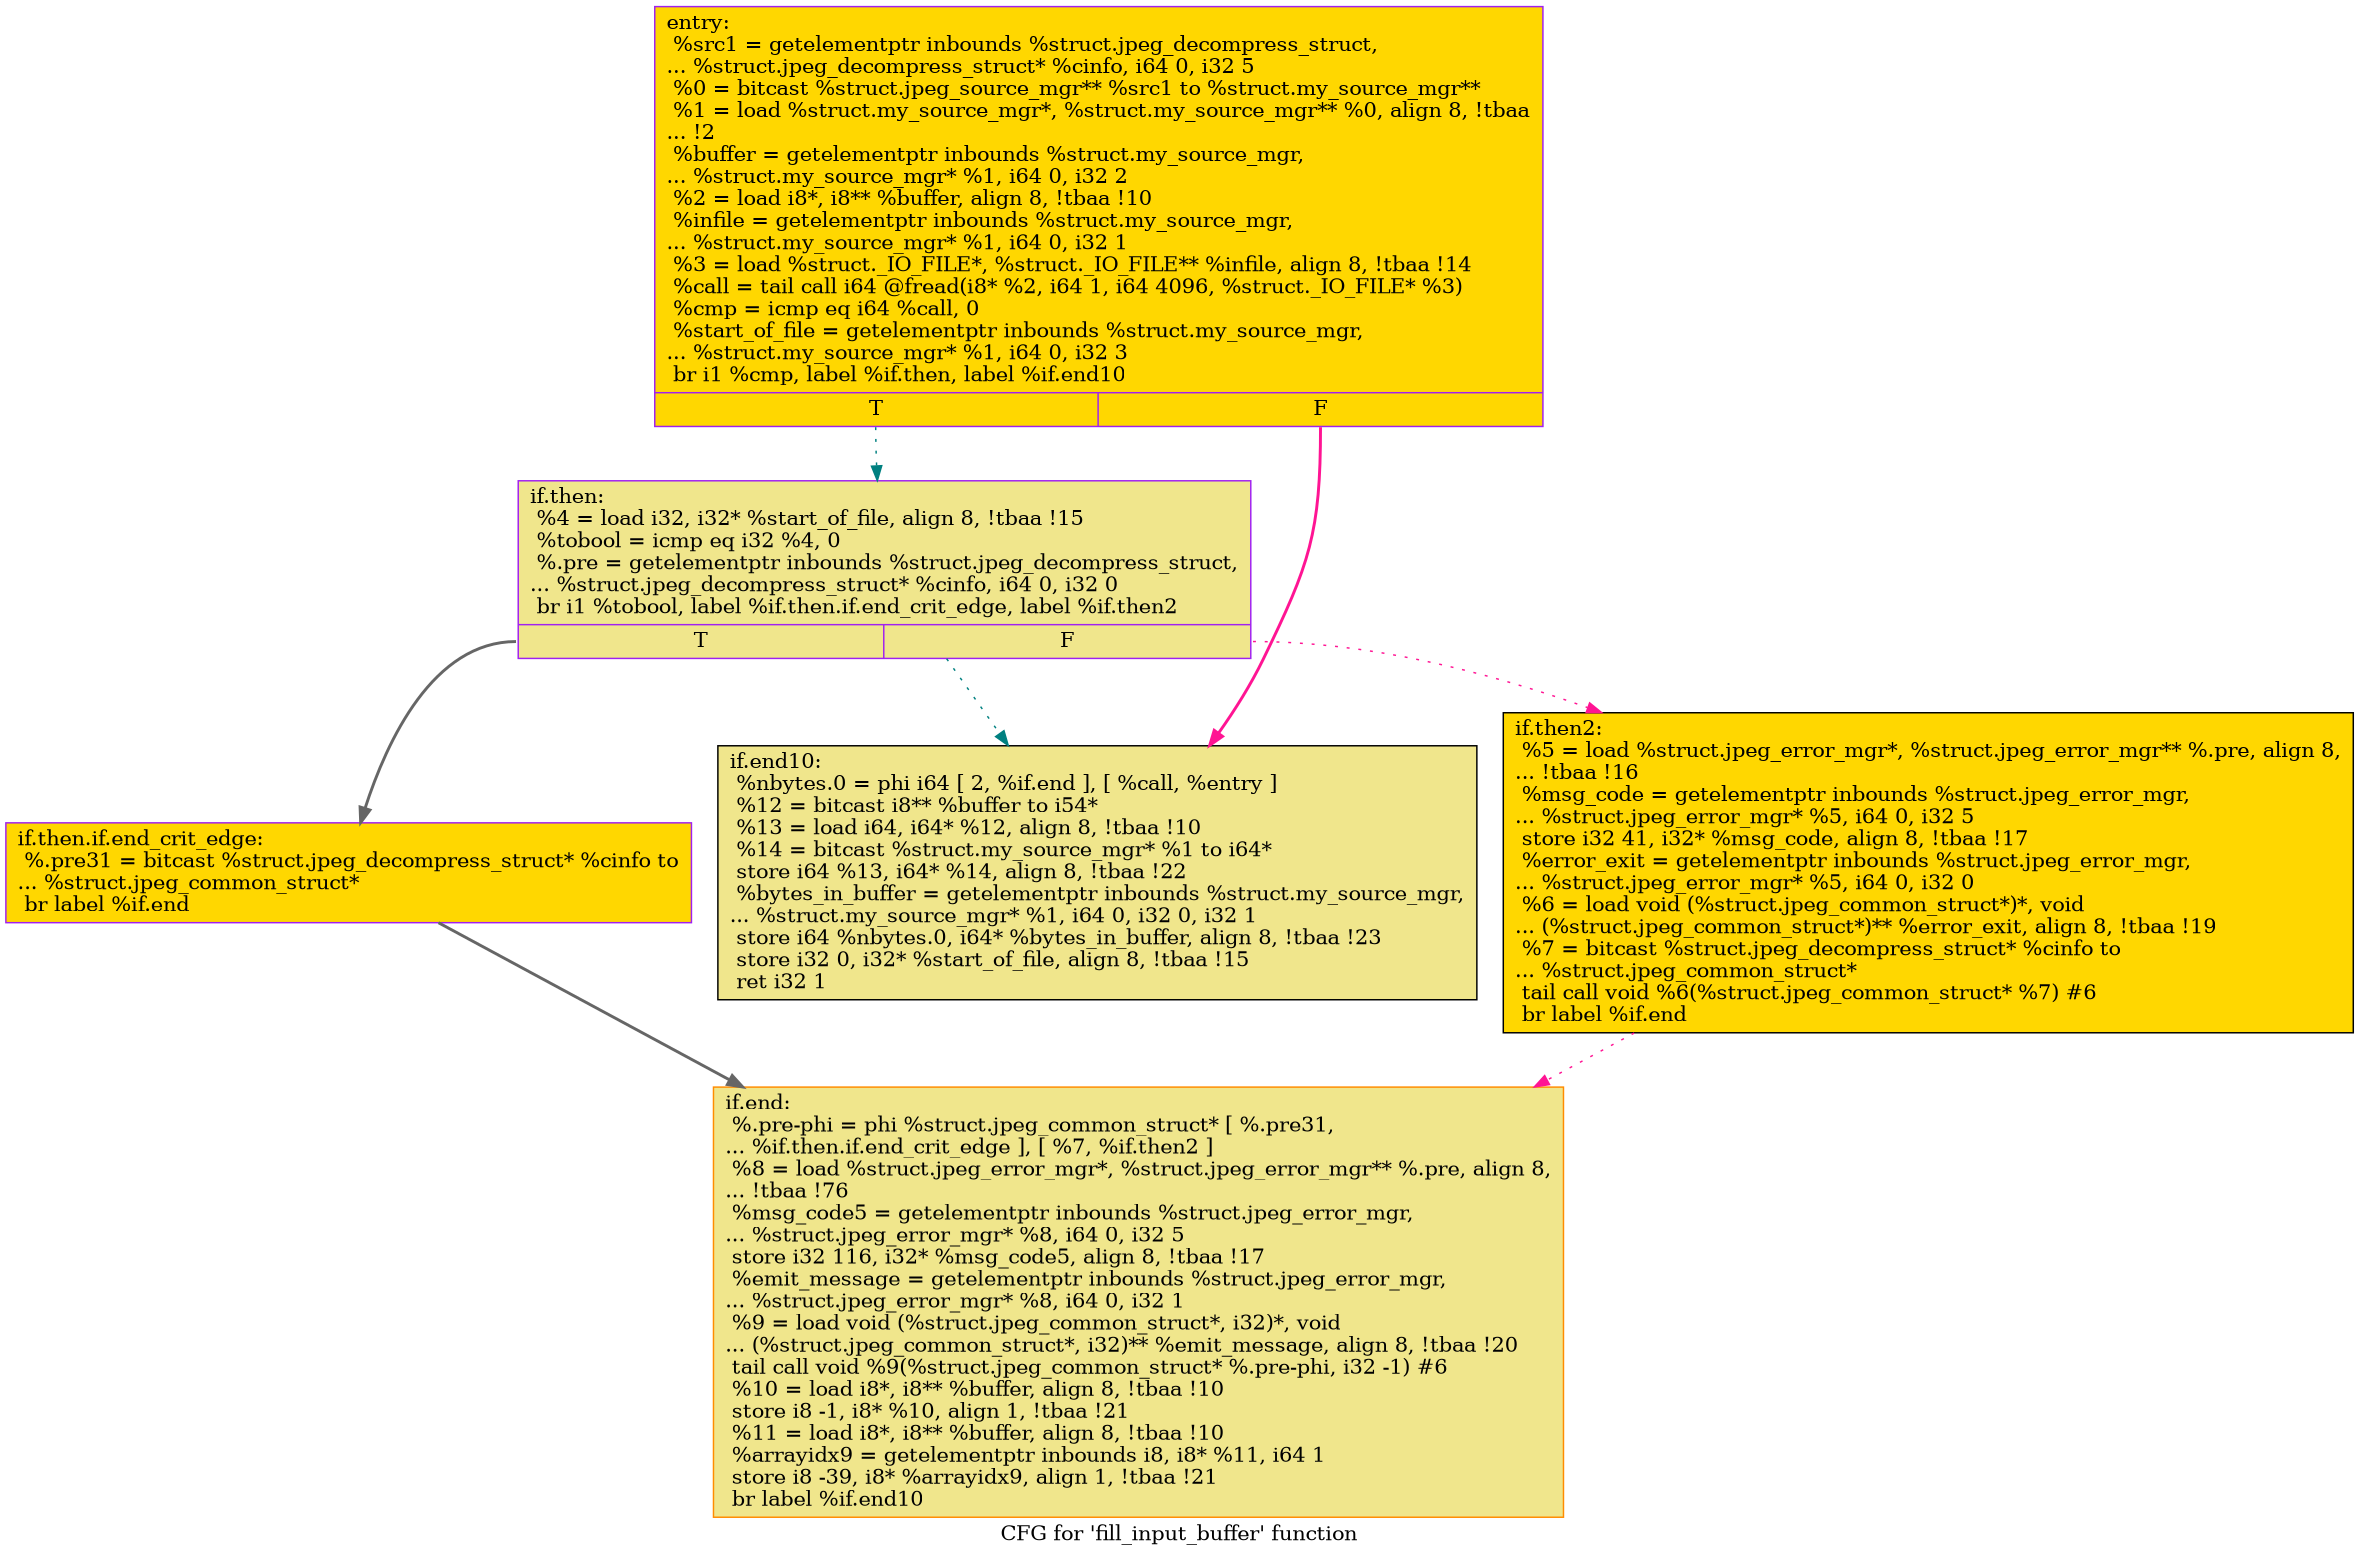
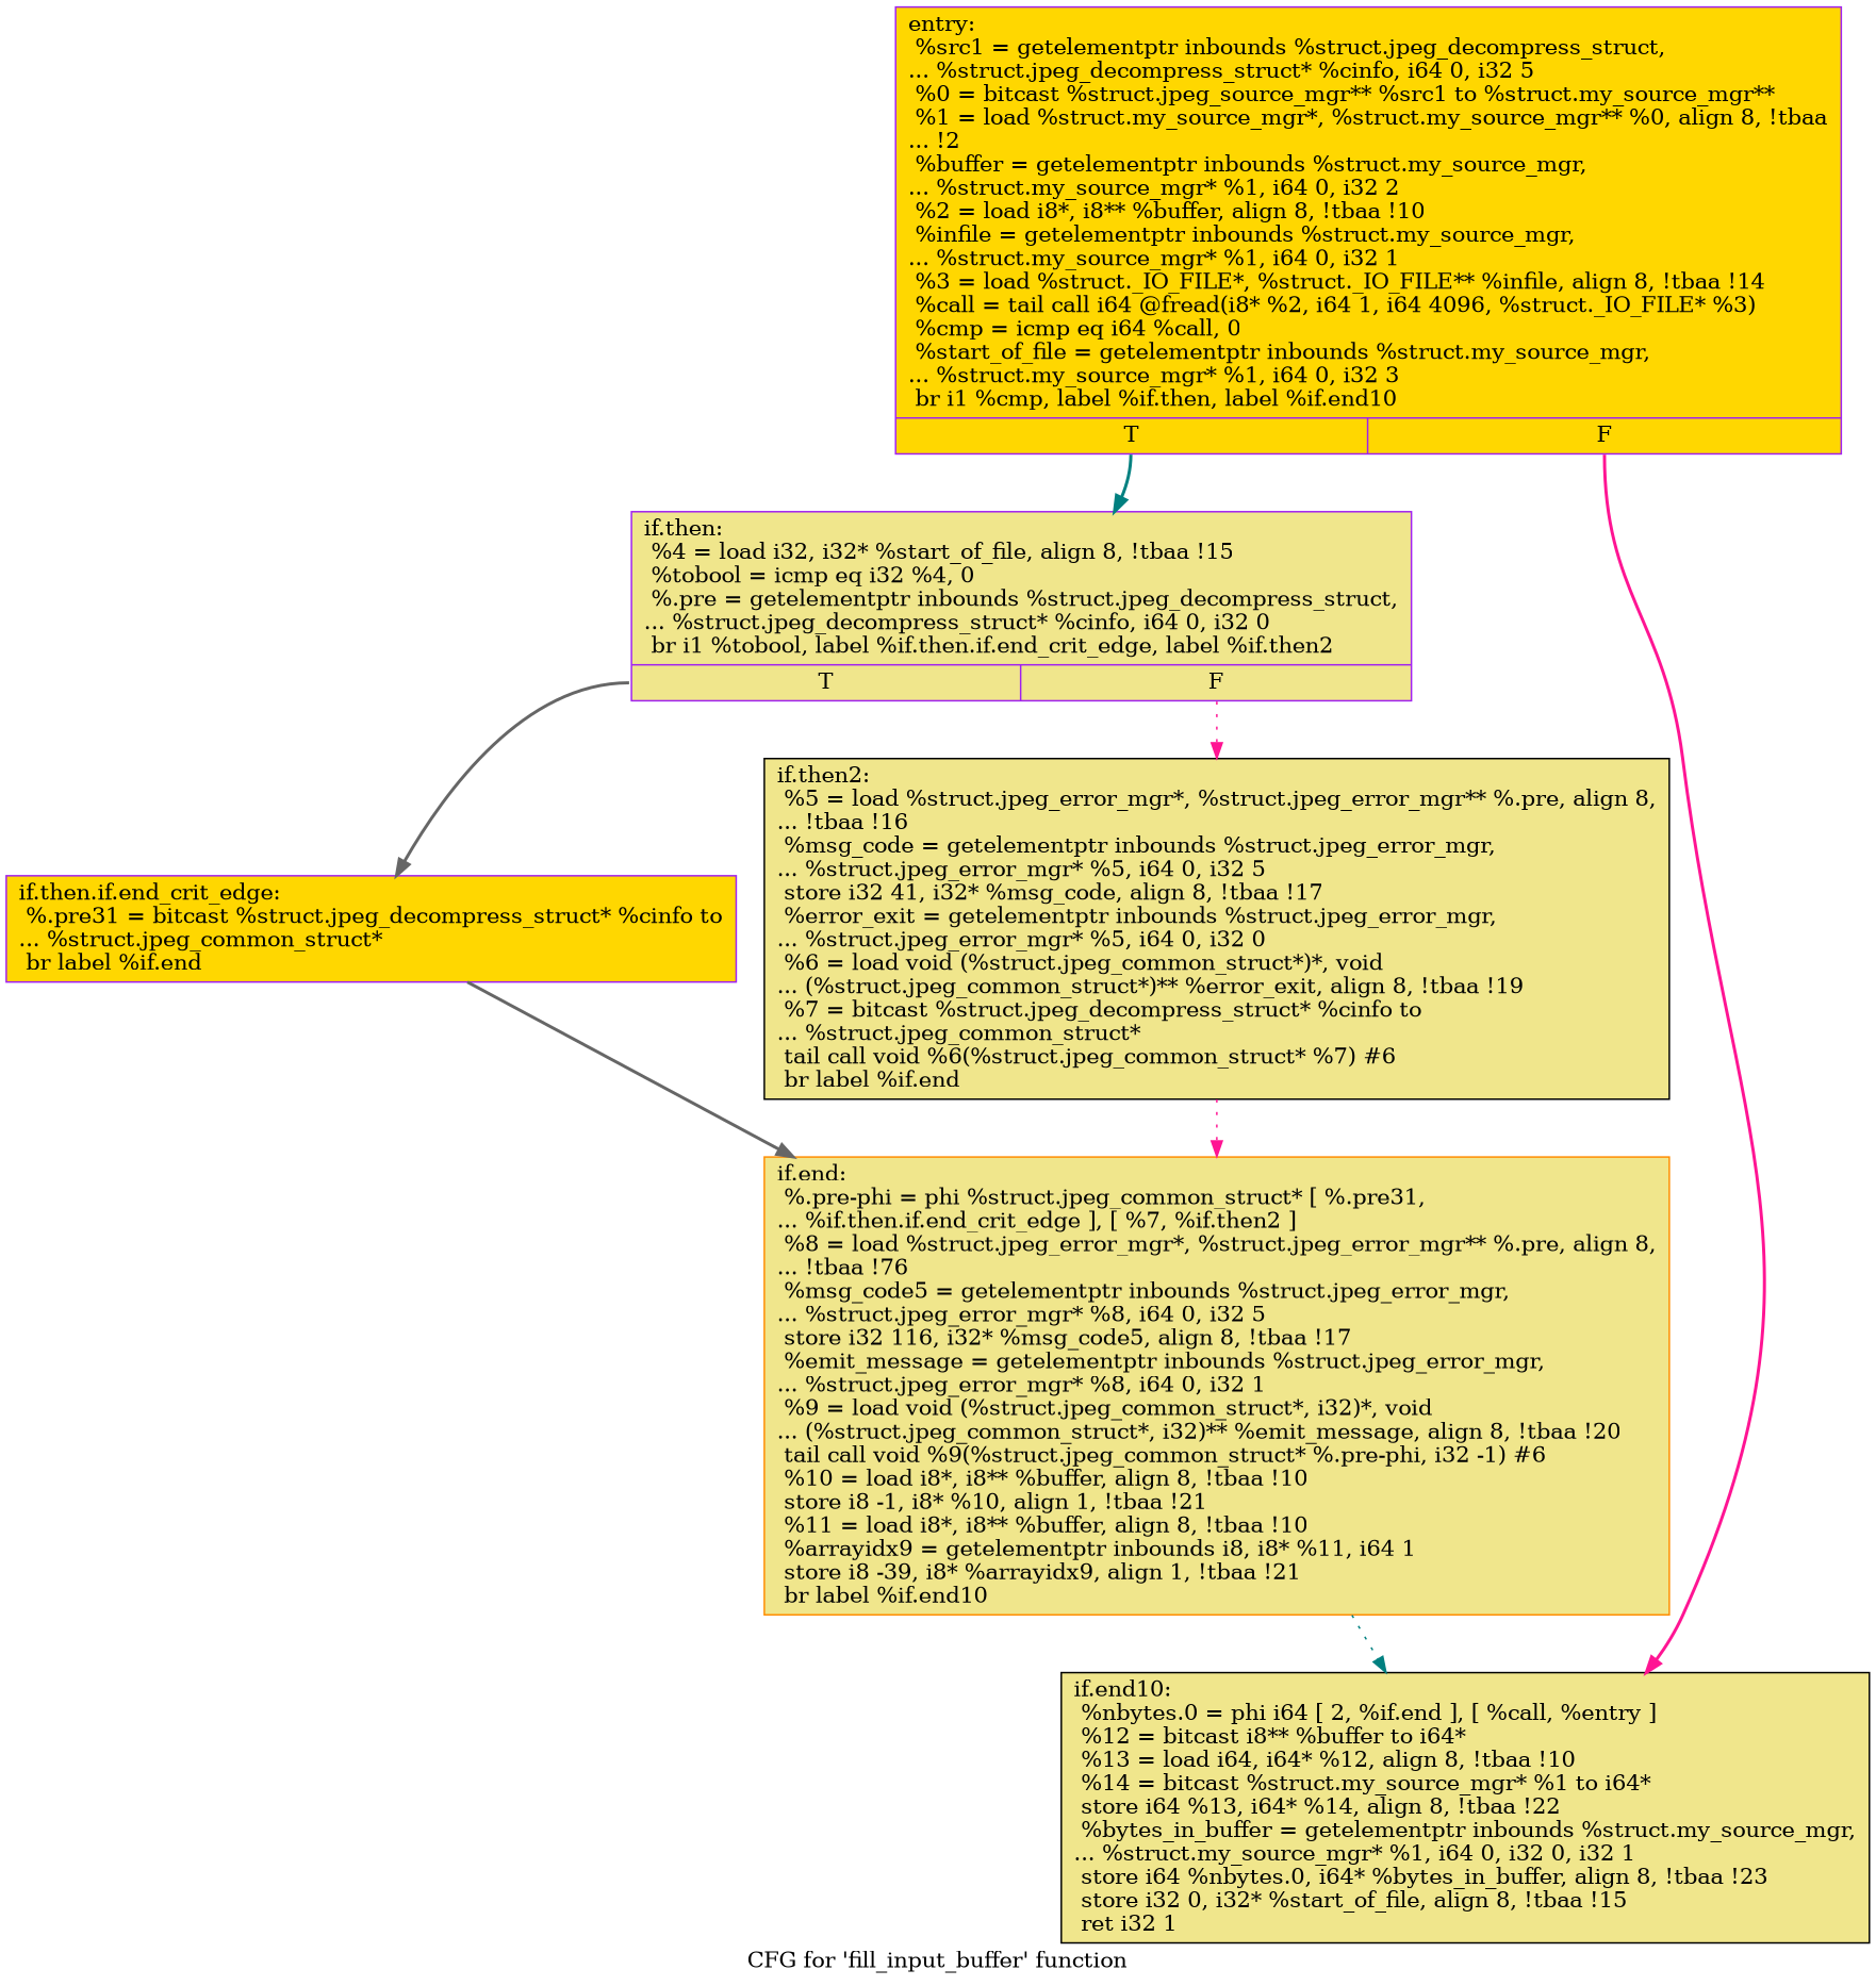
  digraph {
    label="CFG for 'fill_input_buffer' function"
    node [color=purple fillcolor=gold shape=record style=filled]
    edge [color=deeppink style=bold]
    n1 [label="{entry:\l  %src1 = getelementptr inbounds %struct.jpeg_decompress_struct,\l... %struct.jpeg_decompress_struct* %cinfo, i64 0, i32 5\l  %0 = bitcast %struct.jpeg_source_mgr** %src1 to %struct.my_source_mgr**\l  %1 = load %struct.my_source_mgr*, %struct.my_source_mgr** %0, align 8, !tbaa\l... !2\l  %buffer = getelementptr inbounds %struct.my_source_mgr,\l... %struct.my_source_mgr* %1, i64 0, i32 2\l  %2 = load i8*, i8** %buffer, align 8, !tbaa !10\l  %infile = getelementptr inbounds %struct.my_source_mgr,\l... %struct.my_source_mgr* %1, i64 0, i32 1\l  %3 = load %struct._IO_FILE*, %struct._IO_FILE** %infile, align 8, !tbaa !14\l  %call = tail call i64 @fread(i8* %2, i64 1, i64 4096, %struct._IO_FILE* %3)\l  %cmp = icmp eq i64 %call, 0\l  %start_of_file = getelementptr inbounds %struct.my_source_mgr,\l... %struct.my_source_mgr* %1, i64 0, i32 3\l  br i1 %cmp, label %if.then, label %if.end10\l|{<s0>T|<s1>F}}"]
    n2 [fillcolor=khaki label="{if.then:                                          \l  %4 = load i32, i32* %start_of_file, align 8, !tbaa !15\l  %tobool = icmp eq i32 %4, 0\l  %.pre = getelementptr inbounds %struct.jpeg_decompress_struct,\l... %struct.jpeg_decompress_struct* %cinfo, i64 0, i32 0\l  br i1 %tobool, label %if.then.if.end_crit_edge, label %if.then2\l|{<s0>T|<s1>F}}"]
-   n3 [color=black fillcolor=khaki label="{if.end10:                                         \l  %nbytes.0 = phi i64 [ 2, %if.end ], [ %call, %entry ]\l  %12 = bitcast i8** %buffer to i54*\l  %13 = load i64, i64* %12, align 8, !tbaa !10\l  %14 = bitcast %struct.my_source_mgr* %1 to i64*\l  store i64 %13, i64* %14, align 8, !tbaa !22\l  %bytes_in_buffer = getelementptr inbounds %struct.my_source_mgr,\l... %struct.my_source_mgr* %1, i64 0, i32 0, i32 1\l  store i64 %nbytes.0, i64* %bytes_in_buffer, align 8, !tbaa !23\l  store i32 0, i32* %start_of_file, align 8, !tbaa !15\l  ret i32 1\l}"]
+   n3 [color=black fillcolor=khaki label="{if.end10:                                         \l  %nbytes.0 = phi i64 [ 2, %if.end ], [ %call, %entry ]\l  %12 = bitcast i8** %buffer to i64*\l  %13 = load i64, i64* %12, align 8, !tbaa !10\l  %14 = bitcast %struct.my_source_mgr* %1 to i64*\l  store i64 %13, i64* %14, align 8, !tbaa !22\l  %bytes_in_buffer = getelementptr inbounds %struct.my_source_mgr,\l... %struct.my_source_mgr* %1, i64 0, i32 0, i32 1\l  store i64 %nbytes.0, i64* %bytes_in_buffer, align 8, !tbaa !23\l  store i32 0, i32* %start_of_file, align 8, !tbaa !15\l  ret i32 1\l}"]
    n4 [label="{if.then.if.end_crit_edge:                         \l  %.pre31 = bitcast %struct.jpeg_decompress_struct* %cinfo to\l... %struct.jpeg_common_struct*\l  br label %if.end\l}"]
-   n5 [color=black label="{if.then2:                                         \l  %5 = load %struct.jpeg_error_mgr*, %struct.jpeg_error_mgr** %.pre, align 8,\l... !tbaa !16\l  %msg_code = getelementptr inbounds %struct.jpeg_error_mgr,\l... %struct.jpeg_error_mgr* %5, i64 0, i32 5\l  store i32 41, i32* %msg_code, align 8, !tbaa !17\l  %error_exit = getelementptr inbounds %struct.jpeg_error_mgr,\l... %struct.jpeg_error_mgr* %5, i64 0, i32 0\l  %6 = load void (%struct.jpeg_common_struct*)*, void\l... (%struct.jpeg_common_struct*)** %error_exit, align 8, !tbaa !19\l  %7 = bitcast %struct.jpeg_decompress_struct* %cinfo to\l... %struct.jpeg_common_struct*\l  tail call void %6(%struct.jpeg_common_struct* %7) #6\l  br label %if.end\l}"]
+   n5 [color=black fillcolor=khaki label="{if.then2:                                         \l  %5 = load %struct.jpeg_error_mgr*, %struct.jpeg_error_mgr** %.pre, align 8,\l... !tbaa !16\l  %msg_code = getelementptr inbounds %struct.jpeg_error_mgr,\l... %struct.jpeg_error_mgr* %5, i64 0, i32 5\l  store i32 41, i32* %msg_code, align 8, !tbaa !17\l  %error_exit = getelementptr inbounds %struct.jpeg_error_mgr,\l... %struct.jpeg_error_mgr* %5, i64 0, i32 0\l  %6 = load void (%struct.jpeg_common_struct*)*, void\l... (%struct.jpeg_common_struct*)** %error_exit, align 8, !tbaa !19\l  %7 = bitcast %struct.jpeg_decompress_struct* %cinfo to\l... %struct.jpeg_common_struct*\l  tail call void %6(%struct.jpeg_common_struct* %7) #6\l  br label %if.end\l}"]
    n6 [color=darkorange fillcolor=khaki label="{if.end:                                           \l  %.pre-phi = phi %struct.jpeg_common_struct* [ %.pre31,\l... %if.then.if.end_crit_edge ], [ %7, %if.then2 ]\l  %8 = load %struct.jpeg_error_mgr*, %struct.jpeg_error_mgr** %.pre, align 8,\l... !tbaa !76\l  %msg_code5 = getelementptr inbounds %struct.jpeg_error_mgr,\l... %struct.jpeg_error_mgr* %8, i64 0, i32 5\l  store i32 116, i32* %msg_code5, align 8, !tbaa !17\l  %emit_message = getelementptr inbounds %struct.jpeg_error_mgr,\l... %struct.jpeg_error_mgr* %8, i64 0, i32 1\l  %9 = load void (%struct.jpeg_common_struct*, i32)*, void\l... (%struct.jpeg_common_struct*, i32)** %emit_message, align 8, !tbaa !20\l  tail call void %9(%struct.jpeg_common_struct* %.pre-phi, i32 -1) #6\l  %10 = load i8*, i8** %buffer, align 8, !tbaa !10\l  store i8 -1, i8* %10, align 1, !tbaa !21\l  %11 = load i8*, i8** %buffer, align 8, !tbaa !10\l  %arrayidx9 = getelementptr inbounds i8, i8* %11, i64 1\l  store i8 -39, i8* %arrayidx9, align 1, !tbaa !21\l  br label %if.end10\l}"]
-   n1 -> n2 [color=teal style=dotted tailport=s0]
+   n1 -> n2 [color=teal tailport=s0]
    n1 -> n3 [tailport=s1]
    n2 -> n4 [color=gray40 tailport=s0]
    n2 -> n5 [style=dotted tailport=s1]
    n4 -> n6 [color=gray40]
    n5 -> n6 [style=dotted]
-   n2 -> n3 [color=teal style=dotted]
+   n6 -> n3 [color=teal style=dotted]
  }
